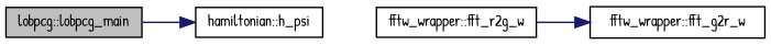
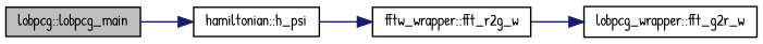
  digraph {
    fontname="Patrick Hand"
    rankdir=LR
    node [color=black fillcolor=white fontname="Patrick Hand" fontsize=10 shape=record style=filled]
    edge [color=midnightblue fontname="Patrick Hand" fontsize=10 labelfontname=Helvetica labelfontsize=10 style=solid]
    n1 [fillcolor=grey75 fontcolor=black height=0.2 label="lobpcg::lobpcg_main" width=0.4]
    n2 [height=0.2 label="hamiltonian::h_psi" width=0.4]
    n3 [height=0.2 label="fftw_wrapper::fft_r2g_w" width=0.4]
-   n4 [height=0.2 label="fftw_wrapper::fft_g2r_w" width=0.4]
+   n4 [height=0.2 label="lobpcg_wrapper::fft_g2r_w" width=0.4]
    n1 -> n2
+   n2 -> n3
    n3 -> n4
  }
